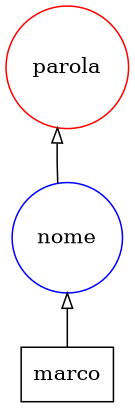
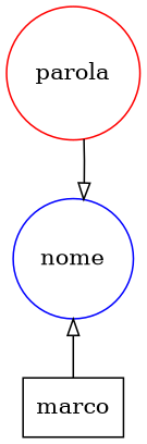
  digraph {
    rankdir=BT
    node [shape=circle]
    edge [arrowhead=empty]
    n1 [label=marco shape=box]
    n2 [color=red label=parola]
    n3 [color=blue label=nome]
    subgraph sub_1 {
      rank=source
      n1
    }
    subgraph sub_2 {
      rank=same
      n2
    }
    subgraph sub_3 {
      rank=same
      n3
    }
    subgraph sub_4 {
      rank=same
    }
    subgraph sub_5 {
      rank=same
    }
    n1 -> n3
-   n3 -> n2
+   n2 -> n3
  }
